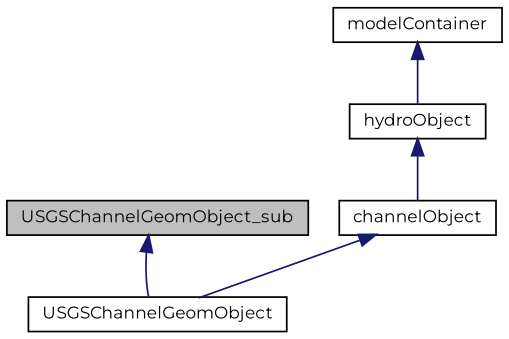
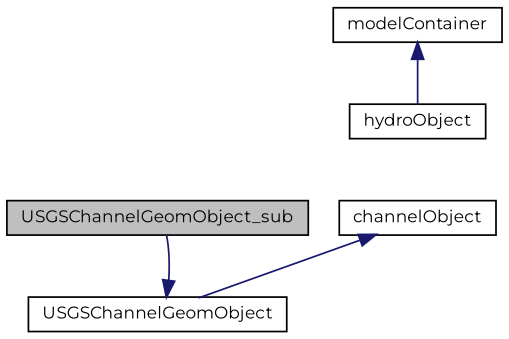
  digraph {
    fontname=Montserrat
    node [color=black fillcolor=white fontname=Montserrat fontsize=10 shape=record style=filled]
    edge [color=midnightblue dir=back fontname=Montserrat fontsize=10 labelfontname=Helvetica labelfontsize=10 style=solid]
    n1 [fillcolor=grey75 fontcolor=black height=0.2 label=USGSChannelGeomObject_sub width=0.4]
    n2 [height=0.2 label=USGSChannelGeomObject width=0.4]
    n3 [height=0.2 label=channelObject width=0.4]
    n4 [height=0.2 label=hydroObject width=0.4]
    n5 [height=0.2 label=modelContainer width=0.4]
-   n1 -> n2
+   n2 -> n1
    n3 -> n2
-   n4 -> n3
    n5 -> n4
  }
